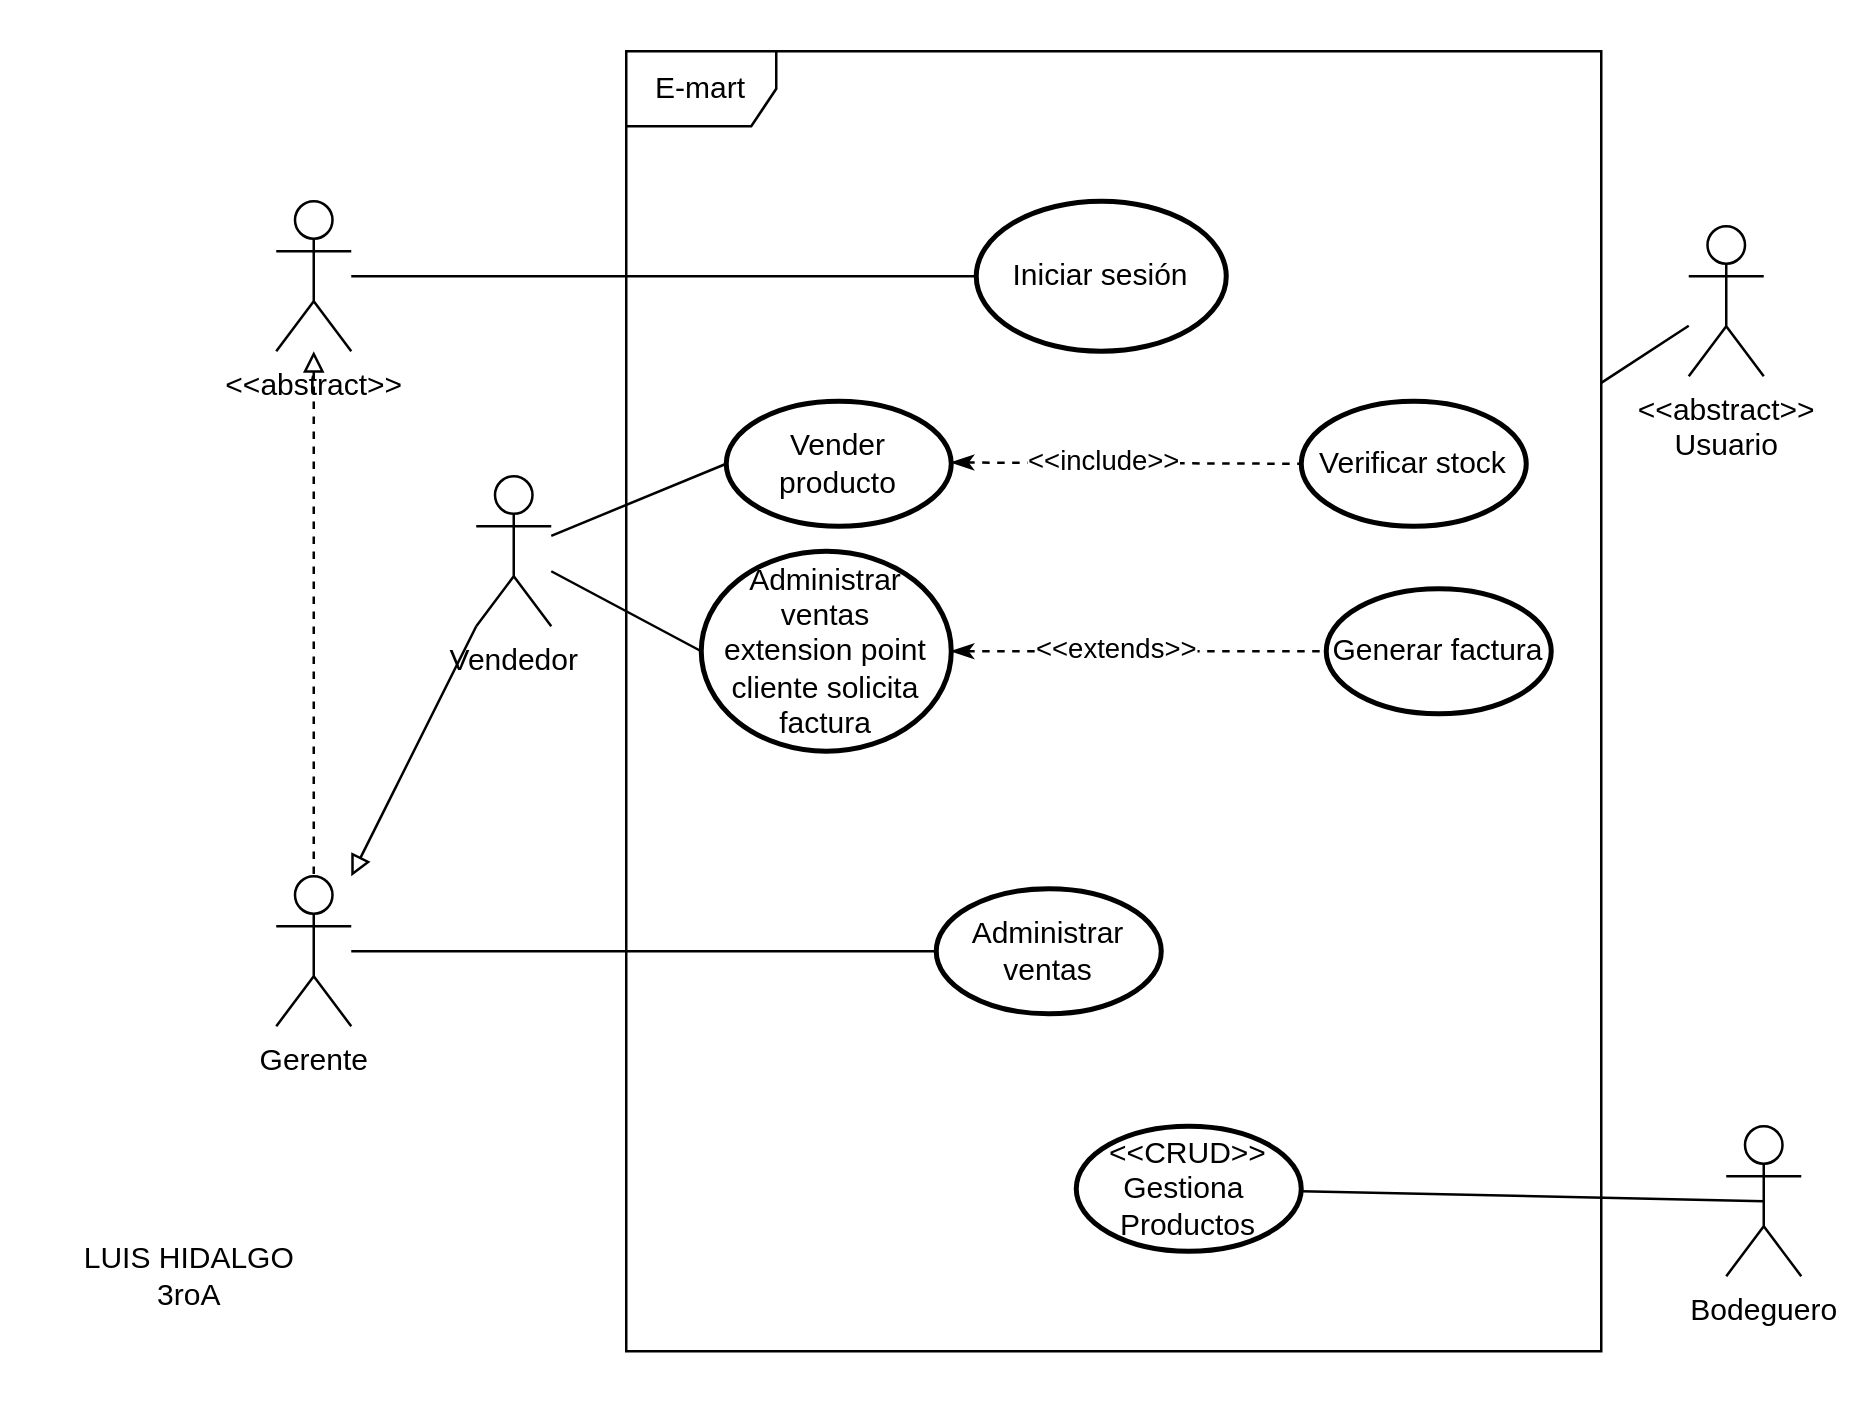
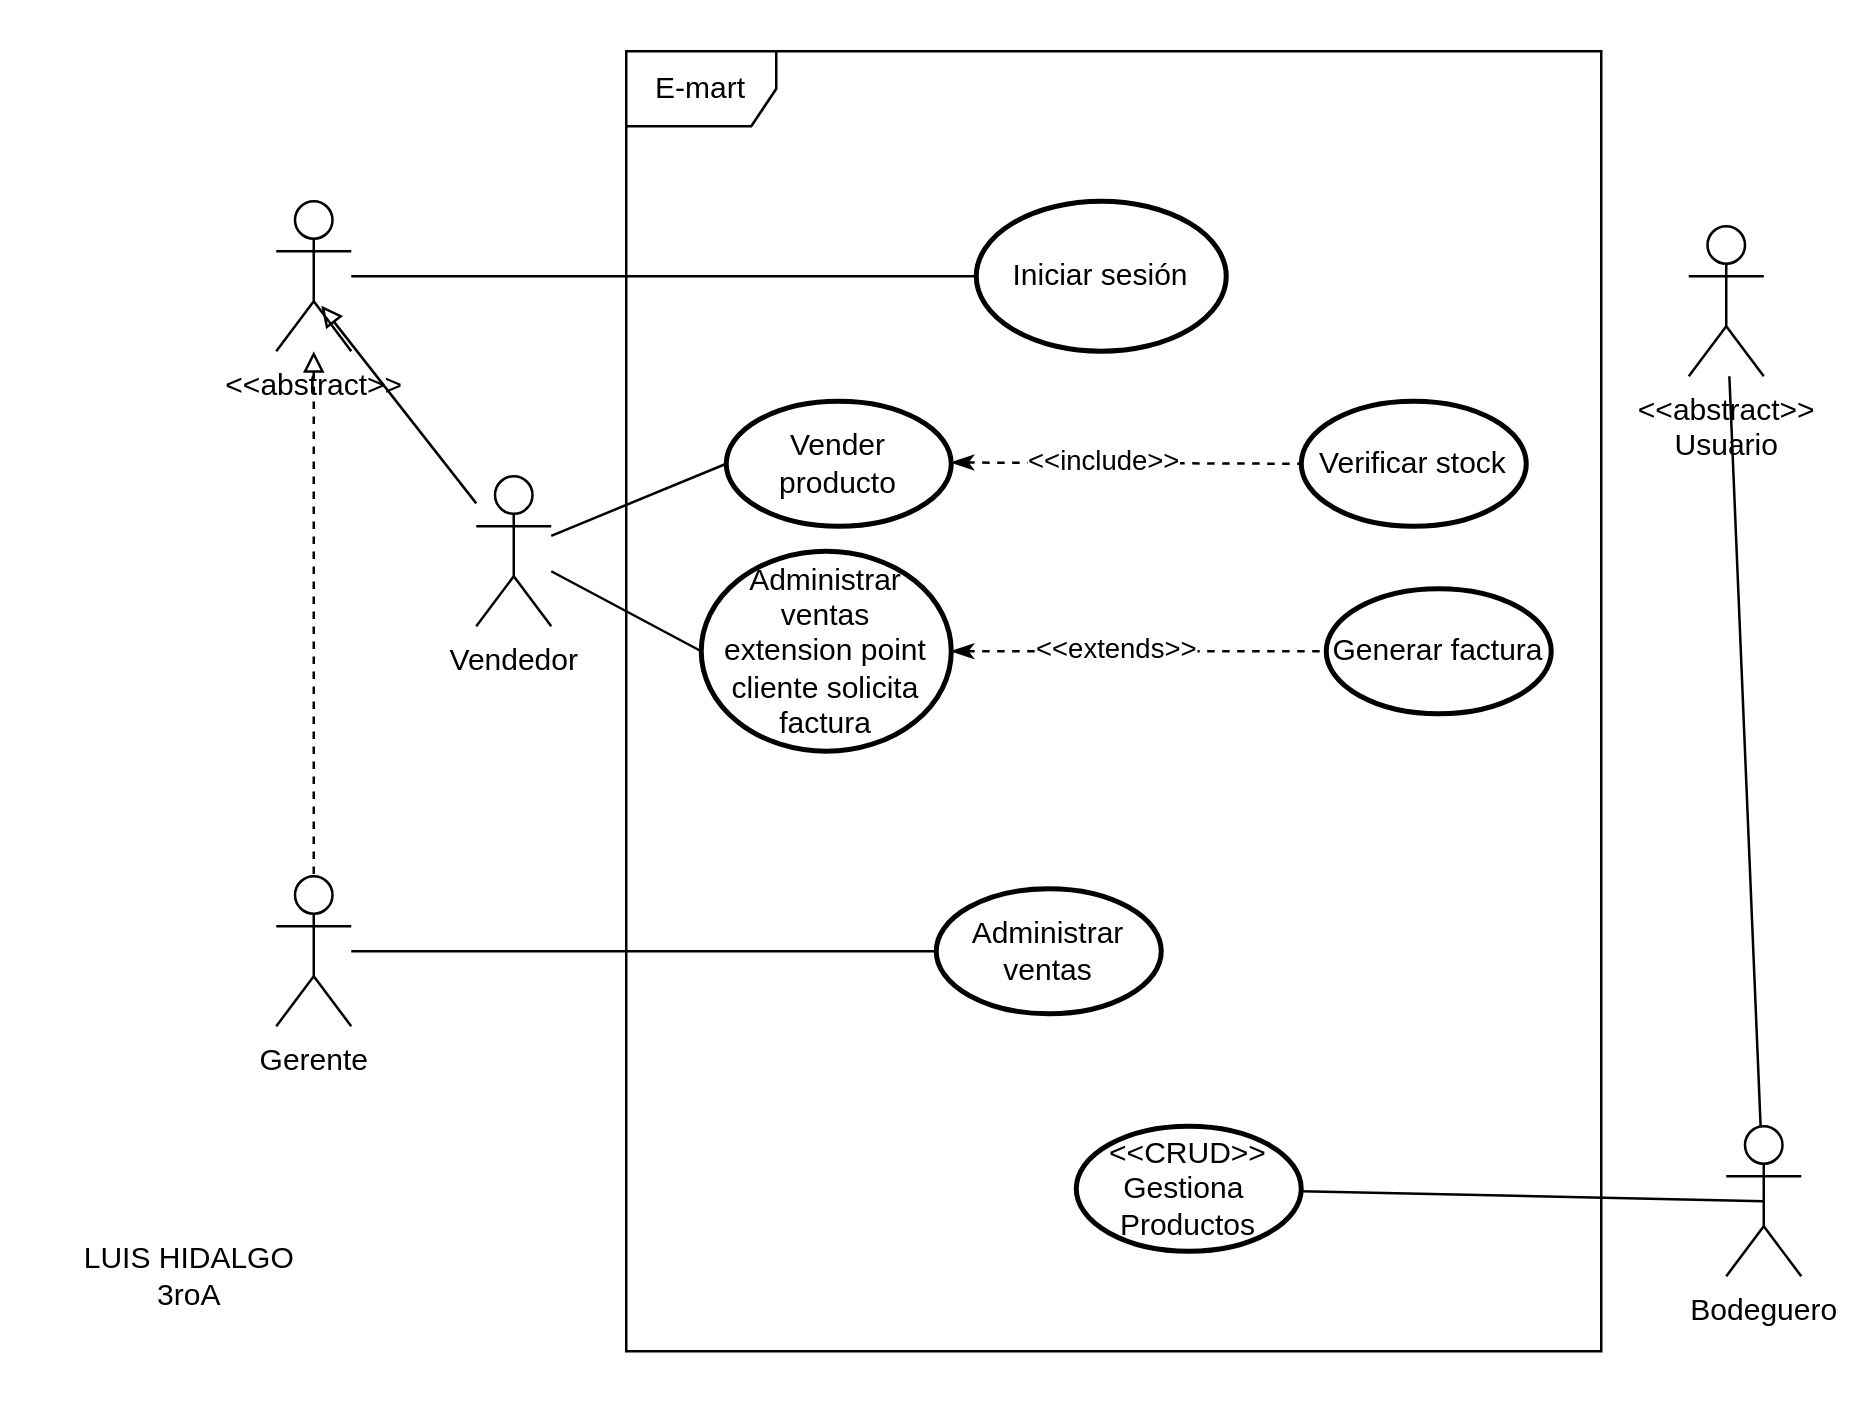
  <mxCell id="0" />
  <mxCell id="1" parent="0" />
  <mxCell id="2" value="" style="edgeStyle=orthogonalEdgeStyle;rounded=0;orthogonalLoop=1;jettySize=auto;html=1;endArrow=none;endFill=0;startArrow=block;startFill=0;dashed=1;" edge="1" parent="1" source="4" target="6"><mxGeometry relative="1" as="geometry" /></mxCell>
  <mxCell id="3" style="edgeStyle=none;rounded=0;orthogonalLoop=1;jettySize=auto;html=1;startArrow=none;startFill=0;endArrow=none;endFill=0;" edge="1" parent="1" source="4" target="11"><mxGeometry relative="1" as="geometry" /></mxCell>
  <mxCell id="4" value="&amp;lt;&amp;lt;abstract&amp;gt;&amp;gt;" style="shape=umlActor;verticalLabelPosition=bottom;verticalAlign=top;html=1;" vertex="1" parent="1"><mxGeometry x="110" y="80" width="30" height="60" as="geometry" /></mxCell>
  <mxCell id="5" style="edgeStyle=none;rounded=0;orthogonalLoop=1;jettySize=auto;html=1;entryX=0;entryY=0.5;entryDx=0;entryDy=0;entryPerimeter=0;startArrow=none;startFill=0;endArrow=none;endFill=0;" edge="1" parent="1" source="6" target="18"><mxGeometry relative="1" as="geometry" /></mxCell>
  <mxCell id="6" value="Gerente" style="shape=umlActor;verticalLabelPosition=bottom;verticalAlign=top;html=1;" vertex="1" parent="1"><mxGeometry x="110" y="350" width="30" height="60" as="geometry" /></mxCell>
- <mxCell id="7" style="rounded=0;orthogonalLoop=1;jettySize=auto;html=1;endArrow=block;endFill=0;" edge="1" parent="1" source="10" target="6"><mxGeometry relative="1" as="geometry" /></mxCell>
+ <mxCell id="7" style="rounded=0;orthogonalLoop=1;jettySize=auto;html=1;entryX=0.601;entryY=0.696;entryDx=0;entryDy=0;entryPerimeter=0;endArrow=block;endFill=0;" edge="1" parent="1" source="10" target="4"><mxGeometry relative="1" as="geometry" /></mxCell>
  <mxCell id="8" style="edgeStyle=none;rounded=0;orthogonalLoop=1;jettySize=auto;html=1;entryX=0;entryY=0.5;entryDx=0;entryDy=0;entryPerimeter=0;startArrow=none;startFill=0;endArrow=none;endFill=0;" edge="1" parent="1" source="10" target="12"><mxGeometry relative="1" as="geometry" /></mxCell>
  <mxCell id="9" style="edgeStyle=none;rounded=0;orthogonalLoop=1;jettySize=auto;html=1;entryX=0;entryY=0.5;entryDx=0;entryDy=0;entryPerimeter=0;startArrow=none;startFill=0;endArrow=none;endFill=0;" edge="1" parent="1" source="10" target="13"><mxGeometry relative="1" as="geometry" /></mxCell>
  <mxCell id="10" value="Vendedor" style="shape=umlActor;verticalLabelPosition=bottom;verticalAlign=top;html=1;" vertex="1" parent="1"><mxGeometry x="190" y="190" width="30" height="60" as="geometry" /></mxCell>
  <mxCell id="11" value="Iniciar sesión" style="strokeWidth=2;html=1;shape=mxgraph.flowchart.start_1;whiteSpace=wrap;" vertex="1" parent="1"><mxGeometry x="390" y="80" width="100" height="60" as="geometry" /></mxCell>
  <mxCell id="12" value="Vender producto" style="strokeWidth=2;html=1;shape=mxgraph.flowchart.start_1;whiteSpace=wrap;" vertex="1" parent="1"><mxGeometry x="290" y="160" width="90" height="50" as="geometry" /></mxCell>
  <mxCell id="13" value="Administrar ventas&lt;br&gt;extension point&lt;br&gt;cliente solicita factura" style="strokeWidth=2;html=1;shape=mxgraph.flowchart.start_1;whiteSpace=wrap;" vertex="1" parent="1"><mxGeometry x="280" y="220" width="100" height="80" as="geometry" /></mxCell>
  <mxCell id="14" value="&amp;lt;&amp;lt;extends&amp;gt;&amp;gt;" style="endArrow=none;endSize=12;dashed=1;html=1;rounded=0;endFill=0;startArrow=classicThin;startFill=1;entryX=0;entryY=0.5;entryDx=0;entryDy=0;entryPerimeter=0;exitX=1;exitY=0.5;exitDx=0;exitDy=0;exitPerimeter=0;" edge="1" parent="1" source="13" target="15"><mxGeometry x="-0.125" y="1" width="160" relative="1" as="geometry"><mxPoint x="380" y="274.5" as="sourcePoint" /><mxPoint x="520" y="275" as="targetPoint" /><Array as="points" /><mxPoint as="offset" /></mxGeometry></mxCell>
  <mxCell id="15" value="Generar factura" style="strokeWidth=2;html=1;shape=mxgraph.flowchart.start_1;whiteSpace=wrap;" vertex="1" parent="1"><mxGeometry x="530" y="235" width="90" height="50" as="geometry" /></mxCell>
  <mxCell id="16" value="&amp;lt;&amp;lt;include&amp;gt;&amp;gt;" style="endArrow=none;endSize=12;dashed=1;html=1;rounded=0;endFill=0;startArrow=classicThin;startFill=1;" edge="1" parent="1"><mxGeometry x="-0.125" y="1" width="160" relative="1" as="geometry"><mxPoint x="380" y="184.5" as="sourcePoint" /><mxPoint x="520" y="185" as="targetPoint" /><Array as="points" /><mxPoint as="offset" /></mxGeometry></mxCell>
  <mxCell id="17" value="Verificar stock" style="strokeWidth=2;html=1;shape=mxgraph.flowchart.start_1;whiteSpace=wrap;" vertex="1" parent="1"><mxGeometry x="520" y="160" width="90" height="50" as="geometry" /></mxCell>
  <mxCell id="18" value="Administrar ventas" style="strokeWidth=2;html=1;shape=mxgraph.flowchart.start_1;whiteSpace=wrap;" vertex="1" parent="1"><mxGeometry x="374" y="355" width="90" height="50" as="geometry" /></mxCell>
  <mxCell id="19" value="E-mart" style="shape=umlFrame;whiteSpace=wrap;html=1;" vertex="1" parent="1"><mxGeometry x="250" y="20" width="390" height="520" as="geometry" /></mxCell>
- <mxCell id="20" value="" style="edgeStyle=none;rounded=0;orthogonalLoop=1;jettySize=auto;html=1;startArrow=none;startFill=0;endArrow=none;endFill=0;" edge="1" parent="1" source="21" target="19"><mxGeometry relative="1" as="geometry" /></mxCell>
+ <mxCell id="20" value="" style="edgeStyle=none;rounded=0;orthogonalLoop=1;jettySize=auto;html=1;startArrow=none;startFill=0;endArrow=none;endFill=0;" edge="1" parent="1" source="21" target="22"><mxGeometry relative="1" as="geometry" /></mxCell>
  <mxCell id="21" value="&amp;lt;&amp;lt;abstract&amp;gt;&amp;gt;&lt;br&gt;Usuario" style="shape=umlActor;verticalLabelPosition=bottom;verticalAlign=top;html=1;" vertex="1" parent="1"><mxGeometry x="675" y="90" width="30" height="60" as="geometry" /></mxCell>
  <mxCell id="22" value="Bodeguero" style="shape=umlActor;verticalLabelPosition=bottom;verticalAlign=top;html=1;" vertex="1" parent="1"><mxGeometry x="690" y="450" width="30" height="60" as="geometry" /></mxCell>
  <mxCell id="23" style="edgeStyle=none;rounded=0;orthogonalLoop=1;jettySize=auto;html=1;entryX=0.5;entryY=0.5;entryDx=0;entryDy=0;entryPerimeter=0;startArrow=none;startFill=0;endArrow=none;endFill=0;" edge="1" parent="1" source="24" target="22"><mxGeometry relative="1" as="geometry" /></mxCell>
  <mxCell id="24" value="&amp;lt;&amp;lt;CRUD&amp;gt;&amp;gt;&lt;br&gt;Gestiona&amp;nbsp;&lt;br&gt;Productos" style="strokeWidth=2;html=1;shape=mxgraph.flowchart.start_1;whiteSpace=wrap;" vertex="1" parent="1"><mxGeometry x="430" y="450" width="90" height="50" as="geometry" /></mxCell>
  <mxCell id="25" value="LUIS HIDALGO &lt;br&gt;3roA" style="text;html=1;align=center;verticalAlign=middle;resizable=0;points=[];autosize=1;strokeColor=none;fillColor=none;" vertex="1" parent="1"><mxGeometry x="20" y="490" width="110" height="40" as="geometry" /></mxCell>
